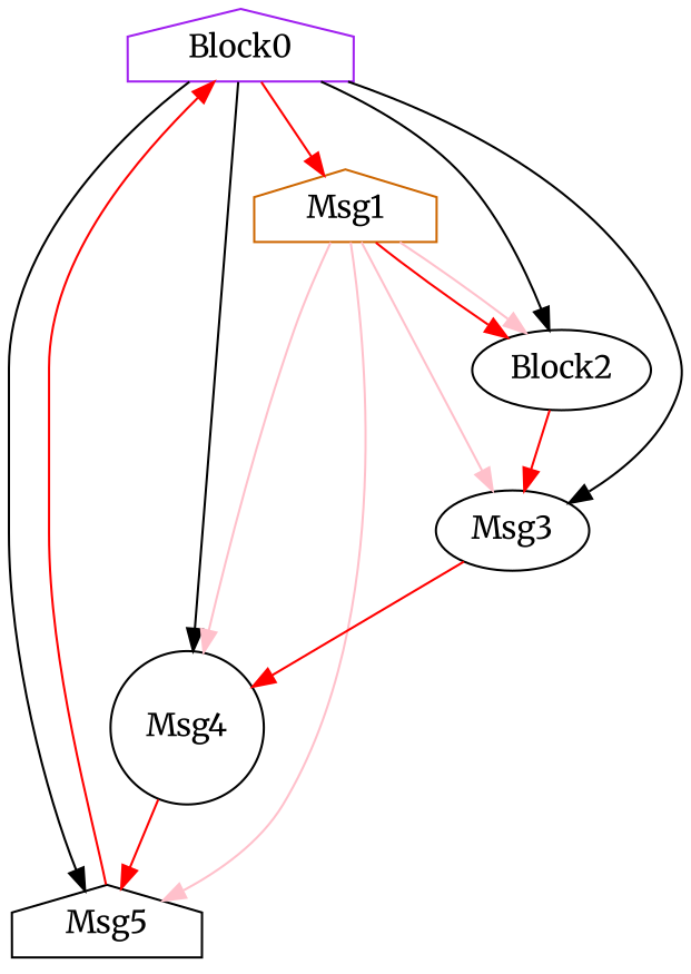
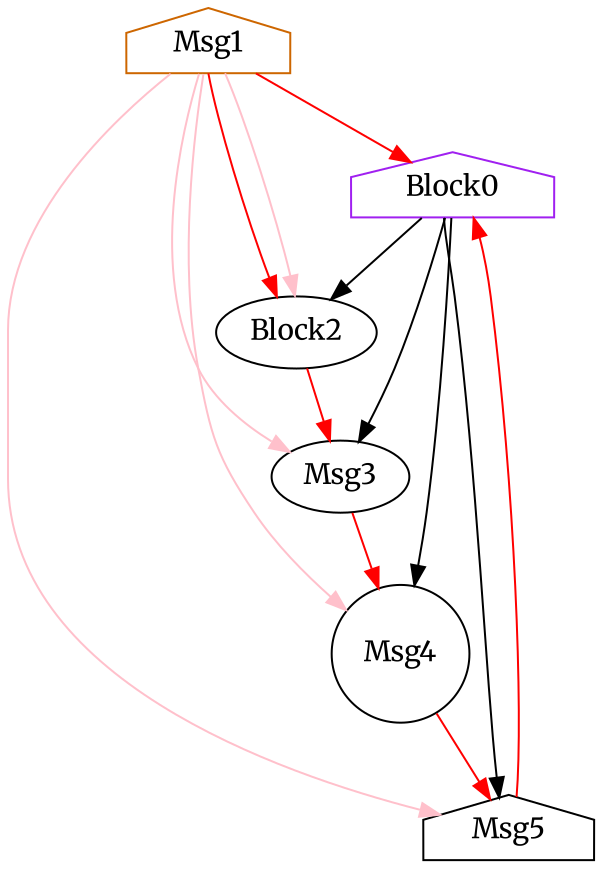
  digraph {
    fontname=Merriweather
    node [color=black cpu=0 fid=1 fillcolor=white fontname=Merriweather patentry=0 patexit=0 pattern=ref1 shape=house style=filled tef=0 toffs=0 type=tmsg]
    edge [color=red fontname=Merriweather type=defdst]
    Block0 [color=purple patexit=1 qlo=1 tperiod=1000000000 type=block]
    Msg1 [color=darkorange3 evtno=1 gid=1 par="0x215001" patentry=1]
    n3 [evtno=2 gid=2 label=Block2 par="0x225002" shape=ellipse toffs=200000000]
    Msg3 [evtno=3 gid=3 par="0x225003" shape=ellipse toffs=300000000]
    Msg4 [evtno=4 gid=4 par="0x225004" shape=circle toffs=400000000]
    Msg5 [evtno=5 gid=5 par="0x225005" toffs=500000000]
-   Block0 -> Msg1
+   Msg1 -> Block0
    Block0 -> n3 [color=black type=altdst]
    Block0 -> Msg3 [color=black type=altdst]
    Block0 -> Msg4 [color=black type=altdst]
    Block0 -> Msg5 [color=black type=altdst]
    Msg1 -> n3
    Msg1 -> n3 [color=pink fieldhead="0x14" fieldtail="0x14" fieldwidth=64 type=reference]
    Msg1 -> Msg3 [color=pink fieldhead="0x14" fieldtail="0x14" fieldwidth=64 type=reference]
    Msg1 -> Msg4 [color=pink fieldhead="0x14" fieldtail="0x14" fieldwidth=64 type=reference]
    Msg1 -> Msg5 [color=pink fieldhead="0x14" fieldtail="0x14" fieldwidth=64 type=reference]
    n3 -> Msg3
    Msg3 -> Msg4
    Msg4 -> Msg5
    Msg5 -> Block0
  }
